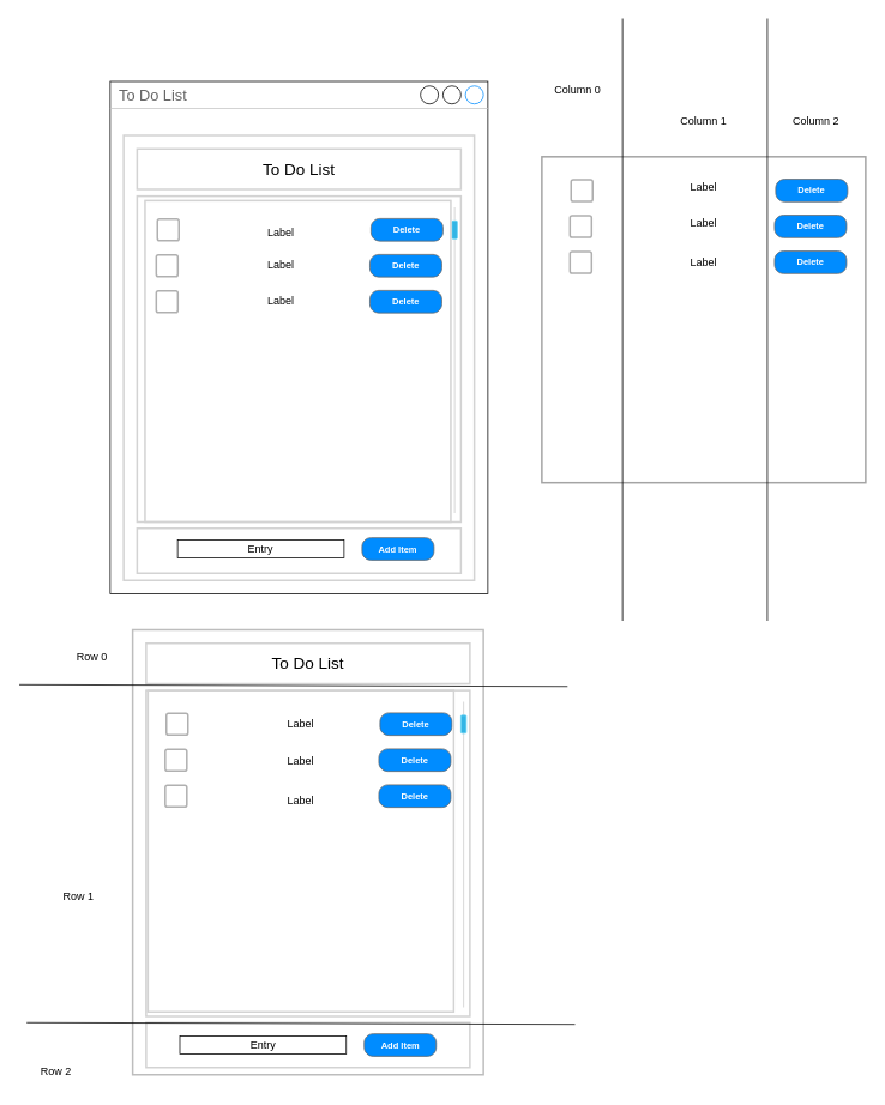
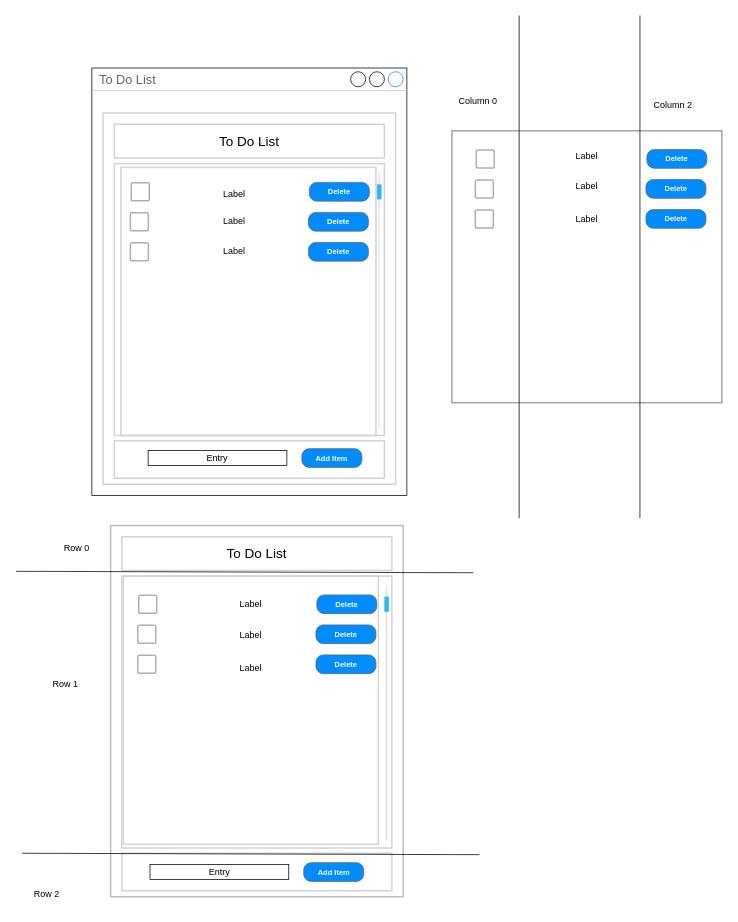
  <mxCell id="0" />
  <mxCell id="1" parent="0" />
  <mxCell id="2" value="To Do List" style="strokeWidth=1;shadow=0;dashed=0;align=center;html=1;shape=mxgraph.mockup.containers.window;align=left;verticalAlign=top;spacingLeft=8;strokeColor2=#008cff;strokeColor3=#c4c4c4;fontColor=#666666;mainText=;fontSize=17;labelBackgroundColor=none;whiteSpace=wrap;" parent="1" vertex="1"><mxGeometry x="122" y="90" width="420" height="570" as="geometry" /></mxCell>
  <mxCell id="3" value="" style="rounded=0;whiteSpace=wrap;html=1;fillColor=none;strokeColor=#d3d3d3;strokeWidth=2;" parent="1" vertex="1"><mxGeometry x="137" y="150" width="390" height="495" as="geometry" /></mxCell>
  <mxCell id="4" value="" style="rounded=0;whiteSpace=wrap;html=1;fillColor=none;strokeColor=#d3d3d3;strokeWidth=2;" parent="1" vertex="1"><mxGeometry x="152" y="165" width="360.0" height="45" as="geometry" /></mxCell>
  <mxCell id="5" value="" style="rounded=0;whiteSpace=wrap;html=1;fillColor=none;strokeColor=#d3d3d3;strokeWidth=2;" parent="1" vertex="1"><mxGeometry x="152" y="217.5" width="360" height="362.5" as="geometry" /></mxCell>
  <mxCell id="6" value="To Do List" style="text;html=1;align=center;verticalAlign=middle;whiteSpace=wrap;rounded=0;fontSize=18;" parent="1" vertex="1"><mxGeometry x="242" y="165" width="180.0" height="45" as="geometry" /></mxCell>
  <mxCell id="7" value="" style="dashed=0;labelPosition=right;align=left;shape=mxgraph.gmdl.checkbox;strokeColor=#B0B0B0;fillColor=none;strokeWidth=2;aspect=fixed;sketch=0;html=1;" parent="1" vertex="1"><mxGeometry x="174.5" y="243" width="24.0" height="24.0" as="geometry" /></mxCell>
  <mxCell id="8" value="Delete" style="strokeWidth=1;shadow=0;dashed=0;align=center;html=1;shape=mxgraph.mockup.buttons.button;strokeColor=#666666;fontColor=#ffffff;mainText=;buttonStyle=round;fontSize=10;fontStyle=1;fillColor=#008cff;whiteSpace=wrap;" parent="1" vertex="1"><mxGeometry x="412" y="242.5" width="80" height="25" as="geometry" /></mxCell>
  <mxCell id="9" value="" style="rounded=0;whiteSpace=wrap;html=1;fillColor=none;strokeColor=#d3d3d3;strokeWidth=2;" parent="1" vertex="1"><mxGeometry x="152" y="587" width="360" height="50" as="geometry" /></mxCell>
  <mxCell id="10" value="" style="verticalLabelPosition=bottom;verticalAlign=top;html=1;shadow=0;dashed=0;strokeWidth=1;shape=mxgraph.android.quickscroll3;dy=0.074;fillColor=#33b5e5;strokeColor=#66D5F5;" parent="1" vertex="1"><mxGeometry x="502" y="230" width="6" height="340" as="geometry" /></mxCell>
  <mxCell id="11" value="" style="dashed=0;labelPosition=right;align=left;shape=mxgraph.gmdl.checkbox;strokeColor=#B0B0B0;fillColor=none;strokeWidth=2;aspect=fixed;sketch=0;html=1;" parent="1" vertex="1"><mxGeometry x="173.25" y="283" width="24.0" height="24.0" as="geometry" /></mxCell>
  <mxCell id="12" value="Delete" style="strokeWidth=1;shadow=0;dashed=0;align=center;html=1;shape=mxgraph.mockup.buttons.button;strokeColor=#666666;fontColor=#ffffff;mainText=;buttonStyle=round;fontSize=10;fontStyle=1;fillColor=#008cff;whiteSpace=wrap;" parent="1" vertex="1"><mxGeometry x="410.75" y="282.5" width="80" height="25" as="geometry" /></mxCell>
  <mxCell id="13" value="" style="dashed=0;labelPosition=right;align=left;shape=mxgraph.gmdl.checkbox;strokeColor=#B0B0B0;fillColor=none;strokeWidth=2;aspect=fixed;sketch=0;html=1;" parent="1" vertex="1"><mxGeometry x="173.25" y="323" width="24.0" height="24.0" as="geometry" /></mxCell>
  <mxCell id="14" value="Delete" style="strokeWidth=1;shadow=0;dashed=0;align=center;html=1;shape=mxgraph.mockup.buttons.button;strokeColor=#666666;fontColor=#ffffff;mainText=;buttonStyle=round;fontSize=10;fontStyle=1;fillColor=#008cff;whiteSpace=wrap;" parent="1" vertex="1"><mxGeometry x="410.75" y="322.5" width="80" height="25" as="geometry" /></mxCell>
  <mxCell id="15" value="" style="rounded=0;whiteSpace=wrap;html=1;strokeWidth=2;strokeColor=#A4A4A4;" parent="1" vertex="1"><mxGeometry x="602" y="173.75" width="360" height="362.5" as="geometry" /></mxCell>
  <mxCell id="16" value="" style="dashed=0;labelPosition=right;align=left;shape=mxgraph.gmdl.checkbox;strokeColor=#B0B0B0;fillColor=none;strokeWidth=2;aspect=fixed;sketch=0;html=1;" parent="1" vertex="1"><mxGeometry x="634.5" y="199.25" width="24.0" height="24.0" as="geometry" /></mxCell>
  <mxCell id="17" value="Delete" style="strokeWidth=1;shadow=0;dashed=0;align=center;html=1;shape=mxgraph.mockup.buttons.button;strokeColor=#666666;fontColor=#ffffff;mainText=;buttonStyle=round;fontSize=10;fontStyle=1;fillColor=#008cff;whiteSpace=wrap;" parent="1" vertex="1"><mxGeometry x="862" y="198.75" width="80" height="25" as="geometry" /></mxCell>
  <mxCell id="18" value="" style="dashed=0;labelPosition=right;align=left;shape=mxgraph.gmdl.checkbox;strokeColor=#B0B0B0;fillColor=none;strokeWidth=2;aspect=fixed;sketch=0;html=1;" parent="1" vertex="1"><mxGeometry x="633.25" y="239.25" width="24.0" height="24.0" as="geometry" /></mxCell>
  <mxCell id="19" value="Delete" style="strokeWidth=1;shadow=0;dashed=0;align=center;html=1;shape=mxgraph.mockup.buttons.button;strokeColor=#666666;fontColor=#ffffff;mainText=;buttonStyle=round;fontSize=10;fontStyle=1;fillColor=#008cff;whiteSpace=wrap;" parent="1" vertex="1"><mxGeometry x="860.75" y="238.75" width="80" height="25" as="geometry" /></mxCell>
  <mxCell id="20" value="" style="dashed=0;labelPosition=right;align=left;shape=mxgraph.gmdl.checkbox;strokeColor=#B0B0B0;fillColor=none;strokeWidth=2;aspect=fixed;sketch=0;html=1;" parent="1" vertex="1"><mxGeometry x="633.25" y="279.25" width="24.0" height="24.0" as="geometry" /></mxCell>
  <mxCell id="21" value="Delete" style="strokeWidth=1;shadow=0;dashed=0;align=center;html=1;shape=mxgraph.mockup.buttons.button;strokeColor=#666666;fontColor=#ffffff;mainText=;buttonStyle=round;fontSize=10;fontStyle=1;fillColor=#008cff;whiteSpace=wrap;" parent="1" vertex="1"><mxGeometry x="860.75" y="278.75" width="80" height="25" as="geometry" /></mxCell>
  <mxCell id="22" value="" style="endArrow=none;html=1;" parent="1" edge="1"><mxGeometry width="50" height="50" relative="1" as="geometry"><mxPoint x="852.74" y="690" as="sourcePoint" /><mxPoint x="852.74" y="20" as="targetPoint" /></mxGeometry></mxCell>
  <mxCell id="23" value="" style="endArrow=none;html=1;" parent="1" edge="1"><mxGeometry width="50" height="50" relative="1" as="geometry"><mxPoint x="691.7" y="690" as="sourcePoint" /><mxPoint x="691.7" y="20" as="targetPoint" /></mxGeometry></mxCell>
- <mxCell id="24" value="Column 1" style="text;html=1;align=center;verticalAlign=middle;whiteSpace=wrap;rounded=0;" parent="1" vertex="1"><mxGeometry x="747" y="120" width="70" height="30" as="geometry" /></mxCell>
- <mxCell id="25" value="Column 0" style="text;html=1;align=center;verticalAlign=middle;whiteSpace=wrap;rounded=0;" parent="1" vertex="1"><mxGeometry x="607" y="85" width="70" height="30" as="geometry" /></mxCell>
- <mxCell id="26" value="Column 2" style="text;html=1;align=center;verticalAlign=middle;whiteSpace=wrap;rounded=0;" parent="1" vertex="1"><mxGeometry x="872" y="120" width="70" height="30" as="geometry" /></mxCell>
+ <mxCell id="25" value="Column 0" style="text;html=1;align=center;verticalAlign=middle;whiteSpace=wrap;rounded=0;" parent="1" vertex="1"><mxGeometry x="602" y="120" width="70" height="30" as="geometry" /></mxCell>
+ <mxCell id="26" value="Column 2" style="text;html=1;align=center;verticalAlign=middle;whiteSpace=wrap;rounded=0;" parent="1" vertex="1"><mxGeometry x="862" y="125" width="70" height="30" as="geometry" /></mxCell>
  <mxCell id="27" value="" style="rounded=0;whiteSpace=wrap;html=1;fillColor=none;strokeColor=#d3d3d3;strokeWidth=2;" parent="1" vertex="1"><mxGeometry x="160.75" y="222.5" width="340" height="357.5" as="geometry" /></mxCell>
  <mxCell id="28" value="" style="rounded=0;whiteSpace=wrap;html=1;strokeWidth=2;strokeColor=#BDBDBD;" parent="1" vertex="1"><mxGeometry x="147" y="700" width="390" height="495" as="geometry" /></mxCell>
  <mxCell id="29" value="" style="rounded=0;whiteSpace=wrap;html=1;fillColor=none;strokeColor=#d3d3d3;strokeWidth=2;" parent="1" vertex="1"><mxGeometry x="162" y="715" width="360.0" height="45" as="geometry" /></mxCell>
  <mxCell id="30" value="" style="rounded=0;whiteSpace=wrap;html=1;fillColor=none;strokeColor=#d3d3d3;strokeWidth=2;" parent="1" vertex="1"><mxGeometry x="162" y="767.5" width="360" height="362.5" as="geometry" /></mxCell>
  <mxCell id="31" value="To Do List" style="text;html=1;align=center;verticalAlign=middle;whiteSpace=wrap;rounded=0;fontSize=18;" parent="1" vertex="1"><mxGeometry x="252" y="715" width="180.0" height="45" as="geometry" /></mxCell>
  <mxCell id="32" value="" style="dashed=0;labelPosition=right;align=left;shape=mxgraph.gmdl.checkbox;strokeColor=#B0B0B0;fillColor=none;strokeWidth=2;aspect=fixed;sketch=0;html=1;" parent="1" vertex="1"><mxGeometry x="184.5" y="793" width="24.0" height="24.0" as="geometry" /></mxCell>
  <mxCell id="33" value="Delete" style="strokeWidth=1;shadow=0;dashed=0;align=center;html=1;shape=mxgraph.mockup.buttons.button;strokeColor=#666666;fontColor=#ffffff;mainText=;buttonStyle=round;fontSize=10;fontStyle=1;fillColor=#008cff;whiteSpace=wrap;" parent="1" vertex="1"><mxGeometry x="422" y="792.5" width="80" height="25" as="geometry" /></mxCell>
  <mxCell id="34" value="" style="rounded=0;whiteSpace=wrap;html=1;fillColor=none;strokeColor=#d3d3d3;strokeWidth=2;" parent="1" vertex="1"><mxGeometry x="162" y="1137" width="360" height="50" as="geometry" /></mxCell>
  <mxCell id="35" value="" style="verticalLabelPosition=bottom;verticalAlign=top;html=1;shadow=0;dashed=0;strokeWidth=1;shape=mxgraph.android.quickscroll3;dy=0.074;fillColor=#33b5e5;strokeColor=#66D5F5;" parent="1" vertex="1"><mxGeometry x="512" y="780" width="6" height="340" as="geometry" /></mxCell>
  <mxCell id="36" value="" style="dashed=0;labelPosition=right;align=left;shape=mxgraph.gmdl.checkbox;strokeColor=#B0B0B0;fillColor=none;strokeWidth=2;aspect=fixed;sketch=0;html=1;" parent="1" vertex="1"><mxGeometry x="183.25" y="833" width="24.0" height="24.0" as="geometry" /></mxCell>
  <mxCell id="37" value="Delete" style="strokeWidth=1;shadow=0;dashed=0;align=center;html=1;shape=mxgraph.mockup.buttons.button;strokeColor=#666666;fontColor=#ffffff;mainText=;buttonStyle=round;fontSize=10;fontStyle=1;fillColor=#008cff;whiteSpace=wrap;" parent="1" vertex="1"><mxGeometry x="420.75" y="832.5" width="80" height="25" as="geometry" /></mxCell>
  <mxCell id="38" value="" style="dashed=0;labelPosition=right;align=left;shape=mxgraph.gmdl.checkbox;strokeColor=#B0B0B0;fillColor=none;strokeWidth=2;aspect=fixed;sketch=0;html=1;" parent="1" vertex="1"><mxGeometry x="183.25" y="873" width="24.0" height="24.0" as="geometry" /></mxCell>
  <mxCell id="39" value="Delete" style="strokeWidth=1;shadow=0;dashed=0;align=center;html=1;shape=mxgraph.mockup.buttons.button;strokeColor=#666666;fontColor=#ffffff;mainText=;buttonStyle=round;fontSize=10;fontStyle=1;fillColor=#008cff;whiteSpace=wrap;" parent="1" vertex="1"><mxGeometry x="420.75" y="872.5" width="80" height="25" as="geometry" /></mxCell>
  <mxCell id="40" value="" style="endArrow=none;html=1;" parent="1" edge="1"><mxGeometry width="50" height="50" relative="1" as="geometry"><mxPoint x="20.9" y="761.08" as="sourcePoint" /><mxPoint x="630.6" y="763" as="targetPoint" /></mxGeometry></mxCell>
  <mxCell id="41" value="" style="endArrow=none;html=1;" parent="1" edge="1"><mxGeometry width="50" height="50" relative="1" as="geometry"><mxPoint x="29.15" y="1137" as="sourcePoint" /><mxPoint x="638.85" y="1138.92" as="targetPoint" /></mxGeometry></mxCell>
  <mxCell id="42" value="Row 0" style="text;html=1;align=center;verticalAlign=middle;whiteSpace=wrap;rounded=0;" parent="1" vertex="1"><mxGeometry x="67" y="715" width="70" height="30" as="geometry" /></mxCell>
- <mxCell id="43" value="Row 1" style="text;html=1;align=center;verticalAlign=middle;whiteSpace=wrap;rounded=0;" parent="1" vertex="1"><mxGeometry x="52" y="982" width="70" height="30" as="geometry" /></mxCell>
+ <mxCell id="43" value="Row 1" style="text;html=1;align=center;verticalAlign=middle;whiteSpace=wrap;rounded=0;" parent="1" vertex="1"><mxGeometry x="52" y="897" width="70" height="30" as="geometry" /></mxCell>
  <mxCell id="44" value="Row 2" style="text;html=1;align=center;verticalAlign=middle;whiteSpace=wrap;rounded=0;" parent="1" vertex="1"><mxGeometry x="27" y="1177" width="70" height="30" as="geometry" /></mxCell>
  <mxCell id="45" value="Label" style="text;html=1;align=center;verticalAlign=middle;whiteSpace=wrap;rounded=0;" vertex="1" parent="1"><mxGeometry x="282" y="243" width="60" height="30" as="geometry" /></mxCell>
  <mxCell id="46" value="Label" style="text;html=1;align=center;verticalAlign=middle;whiteSpace=wrap;rounded=0;" vertex="1" parent="1"><mxGeometry x="282" y="280" width="60" height="30" as="geometry" /></mxCell>
  <mxCell id="47" value="Label" style="text;html=1;align=center;verticalAlign=middle;whiteSpace=wrap;rounded=0;" vertex="1" parent="1"><mxGeometry x="282" y="320" width="60" height="30" as="geometry" /></mxCell>
  <mxCell id="48" value="Label" style="text;html=1;align=center;verticalAlign=middle;whiteSpace=wrap;rounded=0;" vertex="1" parent="1"><mxGeometry x="752" y="192.5" width="60" height="30" as="geometry" /></mxCell>
  <mxCell id="49" value="Label" style="text;html=1;align=center;verticalAlign=middle;whiteSpace=wrap;rounded=0;" vertex="1" parent="1"><mxGeometry x="752" y="233.25" width="60" height="30" as="geometry" /></mxCell>
  <mxCell id="50" value="Label" style="text;html=1;align=center;verticalAlign=middle;whiteSpace=wrap;rounded=0;" vertex="1" parent="1"><mxGeometry x="752" y="277" width="60" height="30" as="geometry" /></mxCell>
  <mxCell id="51" value="Label" style="text;html=1;align=center;verticalAlign=middle;whiteSpace=wrap;rounded=0;" vertex="1" parent="1"><mxGeometry x="304" y="790" width="60" height="30" as="geometry" /></mxCell>
  <mxCell id="52" value="Label" style="text;html=1;align=center;verticalAlign=middle;whiteSpace=wrap;rounded=0;" vertex="1" parent="1"><mxGeometry x="304" y="830.75" width="60" height="30" as="geometry" /></mxCell>
  <mxCell id="53" value="Label" style="text;html=1;align=center;verticalAlign=middle;whiteSpace=wrap;rounded=0;" vertex="1" parent="1"><mxGeometry x="304" y="874.5" width="60" height="30" as="geometry" /></mxCell>
  <mxCell id="54" value="" style="rounded=0;whiteSpace=wrap;html=1;fillColor=none;strokeColor=#d3d3d3;strokeWidth=2;" vertex="1" parent="1"><mxGeometry x="164" y="767.5" width="340" height="357.5" as="geometry" /></mxCell>
  <mxCell id="55" value="Entry" style="rounded=0;whiteSpace=wrap;html=1;" vertex="1" parent="1"><mxGeometry x="197" y="600" width="185" height="20" as="geometry" /></mxCell>
  <mxCell id="56" value="Add Item" style="strokeWidth=1;shadow=0;dashed=0;align=center;html=1;shape=mxgraph.mockup.buttons.button;strokeColor=#666666;fontColor=#ffffff;mainText=;buttonStyle=round;fontSize=10;fontStyle=1;fillColor=#008cff;whiteSpace=wrap;" vertex="1" parent="1"><mxGeometry x="402" y="597.5" width="80" height="25" as="geometry" /></mxCell>
  <mxCell id="57" value="Entry" style="rounded=0;whiteSpace=wrap;html=1;" vertex="1" parent="1"><mxGeometry x="199.5" y="1152" width="185" height="20" as="geometry" /></mxCell>
  <mxCell id="58" value="Add Item" style="strokeWidth=1;shadow=0;dashed=0;align=center;html=1;shape=mxgraph.mockup.buttons.button;strokeColor=#666666;fontColor=#ffffff;mainText=;buttonStyle=round;fontSize=10;fontStyle=1;fillColor=#008cff;whiteSpace=wrap;" vertex="1" parent="1"><mxGeometry x="404.5" y="1149.5" width="80" height="25" as="geometry" /></mxCell>
